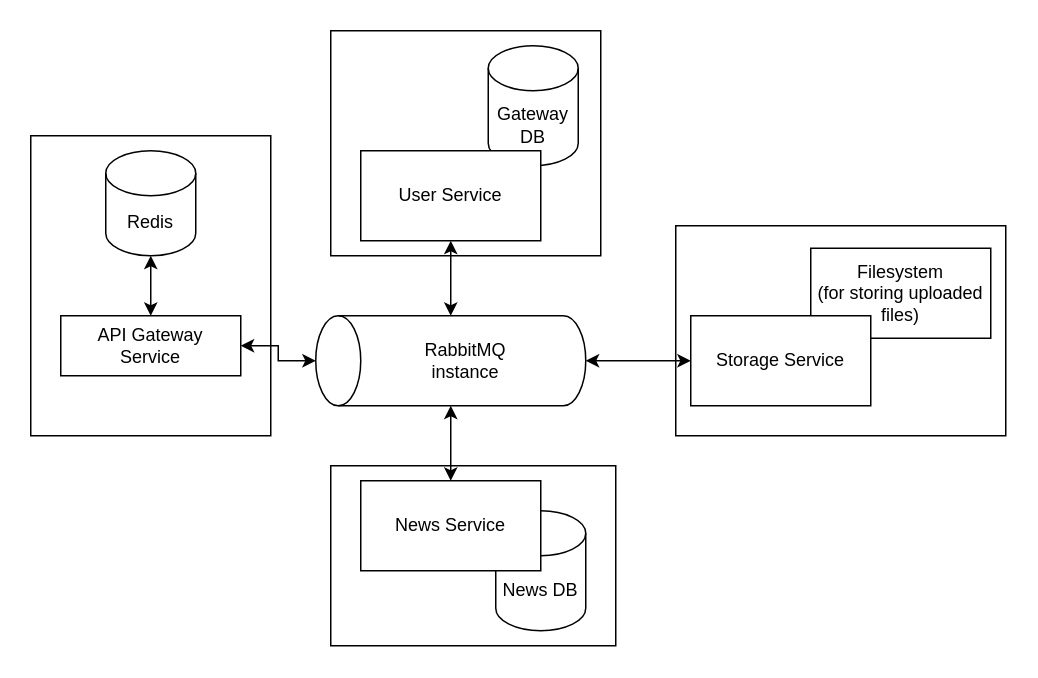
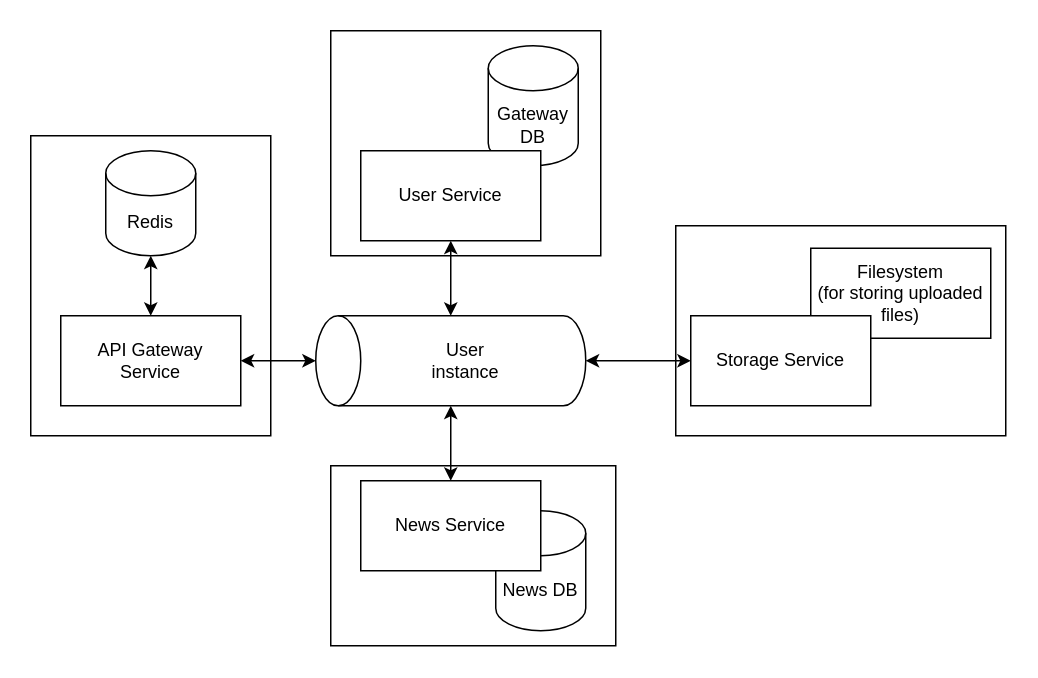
  <mxCell id="0" />
  <mxCell id="1" parent="0" />
  <mxCell id="2" value="" style="rounded=0;whiteSpace=wrap;html=1;fillColor=none;" vertex="1" parent="1"><mxGeometry x="20" y="90" width="160" height="200" as="geometry" /></mxCell>
  <mxCell id="3" value="Filesystem&lt;br&gt;(for storing uploaded files)" style="rounded=0;whiteSpace=wrap;html=1;" vertex="1" parent="1"><mxGeometry x="540" y="165" width="120" height="60" as="geometry" /></mxCell>
  <mxCell id="4" value="News DB" style="shape=cylinder3;whiteSpace=wrap;html=1;boundedLbl=1;backgroundOutline=1;size=15;" vertex="1" parent="1"><mxGeometry x="330" y="340" width="60" height="80" as="geometry" /></mxCell>
  <mxCell id="5" style="edgeStyle=orthogonalEdgeStyle;rounded=0;orthogonalLoop=1;jettySize=auto;html=1;entryX=0.5;entryY=0;entryDx=0;entryDy=0;entryPerimeter=0;startArrow=classic;startFill=1;" edge="1" parent="1" source="7" target="8"><mxGeometry relative="1" as="geometry" /></mxCell>
  <mxCell id="6" style="edgeStyle=orthogonalEdgeStyle;rounded=0;orthogonalLoop=1;jettySize=auto;html=1;startArrow=classic;startFill=1;" edge="1" parent="1" source="7" target="20"><mxGeometry relative="1" as="geometry" /></mxCell>
- <mxCell id="7" value="API Gateway&lt;br&gt;Service" style="rounded=0;whiteSpace=wrap;html=1;" vertex="1" parent="1"><mxGeometry x="40" y="210" width="120" height="40" as="geometry" /></mxCell>
+ <mxCell id="7" value="API Gateway&lt;br&gt;Service" style="rounded=0;whiteSpace=wrap;html=1;" vertex="1" parent="1"><mxGeometry x="40" y="210" width="120" height="60" as="geometry" /></mxCell>
  <mxCell id="8" value="" style="shape=cylinder3;whiteSpace=wrap;html=1;boundedLbl=1;backgroundOutline=1;size=15;rotation=-90;" vertex="1" parent="1"><mxGeometry x="270" y="150" width="60" height="180" as="geometry" /></mxCell>
- <mxCell id="9" value="RabbitMQ&lt;br&gt;instance" style="text;html=1;strokeColor=none;fillColor=none;align=center;verticalAlign=middle;whiteSpace=wrap;rounded=0;" vertex="1" parent="1"><mxGeometry x="280" y="225" width="60" height="30" as="geometry" /></mxCell>
+ <mxCell id="9" value="User&lt;br&gt;instance" style="text;html=1;strokeColor=none;fillColor=none;align=center;verticalAlign=middle;whiteSpace=wrap;rounded=0;" vertex="1" parent="1"><mxGeometry x="280" y="225" width="60" height="30" as="geometry" /></mxCell>
  <mxCell id="10" style="edgeStyle=orthogonalEdgeStyle;rounded=0;orthogonalLoop=1;jettySize=auto;html=1;entryX=1;entryY=0.5;entryDx=0;entryDy=0;entryPerimeter=0;startArrow=classic;startFill=1;" edge="1" parent="1" source="16" target="8"><mxGeometry relative="1" as="geometry" /></mxCell>
  <mxCell id="11" style="edgeStyle=orthogonalEdgeStyle;rounded=0;orthogonalLoop=1;jettySize=auto;html=1;entryX=0;entryY=0.5;entryDx=0;entryDy=0;entryPerimeter=0;startArrow=classic;startFill=1;" edge="1" parent="1" source="12" target="8"><mxGeometry relative="1" as="geometry" /></mxCell>
  <mxCell id="12" value="News Service" style="rounded=0;whiteSpace=wrap;html=1;" vertex="1" parent="1"><mxGeometry x="240" y="320" width="120" height="60" as="geometry" /></mxCell>
  <mxCell id="13" style="edgeStyle=orthogonalEdgeStyle;rounded=0;orthogonalLoop=1;jettySize=auto;html=1;startArrow=classic;startFill=1;" edge="1" parent="1" source="14" target="8"><mxGeometry relative="1" as="geometry" /></mxCell>
  <mxCell id="14" value="Storage Service" style="rounded=0;whiteSpace=wrap;html=1;" vertex="1" parent="1"><mxGeometry x="460" y="210" width="120" height="60" as="geometry" /></mxCell>
  <mxCell id="15" value="Gateway DB" style="shape=cylinder3;whiteSpace=wrap;html=1;boundedLbl=1;backgroundOutline=1;size=15;" vertex="1" parent="1"><mxGeometry x="325" y="30" width="60" height="80" as="geometry" /></mxCell>
  <mxCell id="16" value="User Service" style="rounded=0;whiteSpace=wrap;html=1;" vertex="1" parent="1"><mxGeometry x="240" y="100" width="120" height="60" as="geometry" /></mxCell>
  <mxCell id="17" value="" style="rounded=0;whiteSpace=wrap;html=1;fillColor=none;" vertex="1" parent="1"><mxGeometry x="220" y="310" width="190" height="120" as="geometry" /></mxCell>
  <mxCell id="18" value="" style="rounded=0;whiteSpace=wrap;html=1;fillColor=none;" vertex="1" parent="1"><mxGeometry x="220" y="20" width="180" height="150" as="geometry" /></mxCell>
  <mxCell id="19" value="" style="rounded=0;whiteSpace=wrap;html=1;fillColor=none;" vertex="1" parent="1"><mxGeometry x="450" y="150" width="220" height="140" as="geometry" /></mxCell>
  <mxCell id="20" value="Redis" style="shape=cylinder3;whiteSpace=wrap;html=1;boundedLbl=1;backgroundOutline=1;size=15;fillColor=default;" vertex="1" parent="1"><mxGeometry x="70" y="100" width="60" height="70" as="geometry" /></mxCell>
